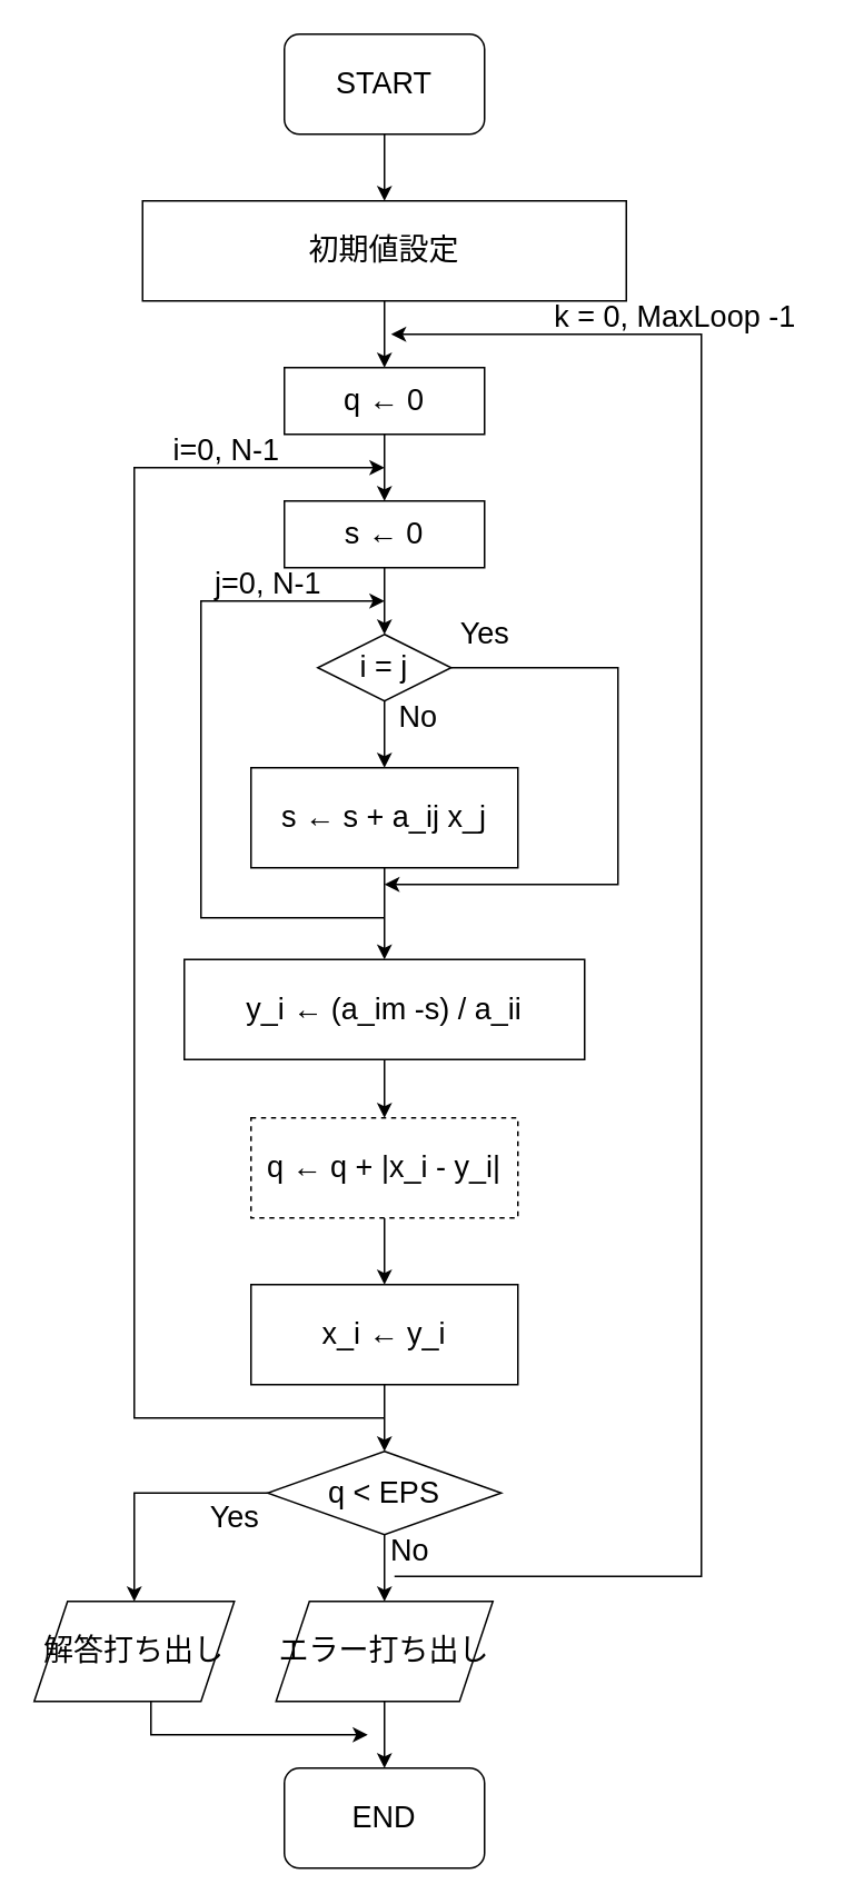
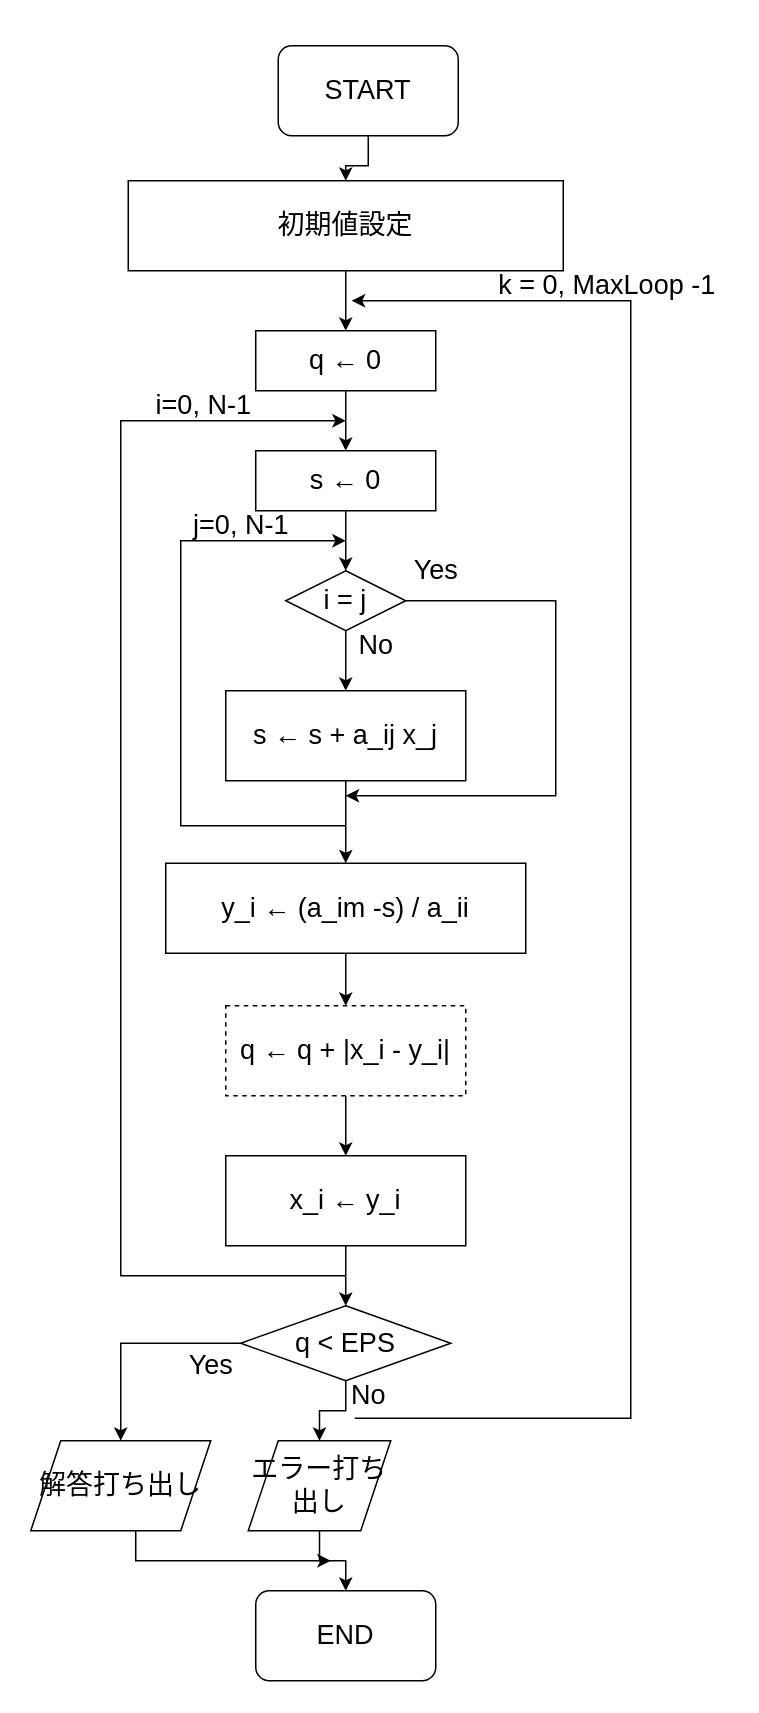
  <mxCell id="0" />
  <mxCell id="1" parent="0" />
  <mxCell id="2" value="END" style="rounded=1;whiteSpace=wrap;html=1;fontSize=18;" vertex="1" parent="1"><mxGeometry x="170" y="1060" width="120" height="60" as="geometry" /></mxCell>
  <mxCell id="3" value="" style="edgeStyle=orthogonalEdgeStyle;rounded=0;orthogonalLoop=1;jettySize=auto;html=1;fontSize=18;" edge="1" parent="1" source="4" target="6"><mxGeometry relative="1" as="geometry" /></mxCell>
- <mxCell id="4" value="START" style="rounded=1;whiteSpace=wrap;html=1;fontSize=18;" vertex="1" parent="1"><mxGeometry x="170" y="20" width="120" height="60" as="geometry" /></mxCell>
+ <mxCell id="4" value="START" style="rounded=1;whiteSpace=wrap;html=1;fontSize=18;" vertex="1" parent="1"><mxGeometry x="185" y="30" width="120" height="60" as="geometry" /></mxCell>
  <mxCell id="5" value="" style="edgeStyle=orthogonalEdgeStyle;rounded=0;orthogonalLoop=1;jettySize=auto;html=1;fontSize=18;" edge="1" parent="1" source="6" target="8"><mxGeometry relative="1" as="geometry" /></mxCell>
  <mxCell id="6" value="初期値設定" style="rounded=0;whiteSpace=wrap;html=1;fontSize=18;" vertex="1" parent="1"><mxGeometry x="85" y="120" width="290" height="60" as="geometry" /></mxCell>
  <mxCell id="7" value="" style="edgeStyle=orthogonalEdgeStyle;rounded=0;orthogonalLoop=1;jettySize=auto;html=1;fontSize=18;" edge="1" parent="1" source="8" target="10"><mxGeometry relative="1" as="geometry" /></mxCell>
  <mxCell id="8" value="q ← 0" style="whiteSpace=wrap;html=1;rounded=0;fontSize=18;" vertex="1" parent="1"><mxGeometry x="170" y="220" width="120" height="40" as="geometry" /></mxCell>
  <mxCell id="9" value="" style="edgeStyle=orthogonalEdgeStyle;rounded=0;orthogonalLoop=1;jettySize=auto;html=1;fontSize=18;" edge="1" parent="1" source="10" target="13"><mxGeometry relative="1" as="geometry" /></mxCell>
  <mxCell id="10" value="s ← 0" style="whiteSpace=wrap;html=1;rounded=0;fontSize=18;" vertex="1" parent="1"><mxGeometry x="170" y="300" width="120" height="40" as="geometry" /></mxCell>
  <mxCell id="11" value="" style="edgeStyle=orthogonalEdgeStyle;rounded=0;orthogonalLoop=1;jettySize=auto;html=1;fontSize=18;" edge="1" parent="1" source="13" target="15"><mxGeometry relative="1" as="geometry" /></mxCell>
  <mxCell id="12" value="" style="edgeStyle=orthogonalEdgeStyle;rounded=0;orthogonalLoop=1;jettySize=auto;html=1;fontSize=18;" edge="1" parent="1" source="13"><mxGeometry relative="1" as="geometry"><mxPoint x="230" y="530" as="targetPoint" /><Array as="points"><mxPoint x="370" y="400" /><mxPoint x="370" y="530" /></Array></mxGeometry></mxCell>
  <mxCell id="13" value="i = j" style="rhombus;whiteSpace=wrap;html=1;rounded=0;fontSize=18;" vertex="1" parent="1"><mxGeometry x="190" y="380" width="80" height="40" as="geometry" /></mxCell>
  <mxCell id="14" value="" style="edgeStyle=orthogonalEdgeStyle;rounded=0;orthogonalLoop=1;jettySize=auto;html=1;fontSize=18;" edge="1" parent="1" source="15" target="17"><mxGeometry relative="1" as="geometry" /></mxCell>
  <mxCell id="15" value="s ← s + a_ij x_j" style="whiteSpace=wrap;html=1;rounded=0;fontSize=18;" vertex="1" parent="1"><mxGeometry x="150" y="460" width="160" height="60" as="geometry" /></mxCell>
  <mxCell id="16" value="" style="edgeStyle=orthogonalEdgeStyle;rounded=0;orthogonalLoop=1;jettySize=auto;html=1;fontSize=18;" edge="1" parent="1" source="17" target="19"><mxGeometry relative="1" as="geometry" /></mxCell>
  <mxCell id="17" value="y_i ← (a_im -s) / a_ii" style="whiteSpace=wrap;html=1;rounded=0;fontSize=18;" vertex="1" parent="1"><mxGeometry x="110" y="575" width="240" height="60" as="geometry" /></mxCell>
  <mxCell id="18" value="" style="edgeStyle=orthogonalEdgeStyle;rounded=0;orthogonalLoop=1;jettySize=auto;html=1;fontSize=18;" edge="1" parent="1" source="19" target="23"><mxGeometry relative="1" as="geometry" /></mxCell>
  <mxCell id="19" value="q ← q + |x_i - y_i|" style="whiteSpace=wrap;html=1;rounded=0;fontSize=18;dashed=1;" vertex="1" parent="1"><mxGeometry x="150" y="670" width="160" height="60" as="geometry" /></mxCell>
  <mxCell id="20" value="" style="endArrow=classic;html=1;rounded=0;fontSize=18;" edge="1" parent="1"><mxGeometry width="50" height="50" relative="1" as="geometry"><mxPoint x="230" y="550" as="sourcePoint" /><mxPoint x="230" y="360" as="targetPoint" /><Array as="points"><mxPoint x="120" y="550" /><mxPoint x="120" y="360" /></Array></mxGeometry></mxCell>
  <mxCell id="21" value="j=0, N-1" style="text;html=1;align=center;verticalAlign=middle;resizable=0;points=[];autosize=1;fontSize=18;" vertex="1" parent="1"><mxGeometry x="120" y="335" width="80" height="30" as="geometry" /></mxCell>
  <mxCell id="22" value="" style="edgeStyle=orthogonalEdgeStyle;rounded=0;orthogonalLoop=1;jettySize=auto;html=1;fontSize=18;" edge="1" parent="1" source="23" target="26"><mxGeometry relative="1" as="geometry" /></mxCell>
  <mxCell id="23" value="x_i ← y_i" style="whiteSpace=wrap;html=1;rounded=0;fontSize=18;" vertex="1" parent="1"><mxGeometry x="150" y="770" width="160" height="60" as="geometry" /></mxCell>
  <mxCell id="24" value="" style="edgeStyle=orthogonalEdgeStyle;rounded=0;orthogonalLoop=1;jettySize=auto;html=1;fontSize=18;" edge="1" parent="1" source="26" target="28"><mxGeometry relative="1" as="geometry" /></mxCell>
  <mxCell id="25" value="" style="edgeStyle=orthogonalEdgeStyle;rounded=0;orthogonalLoop=1;jettySize=auto;html=1;fontSize=18;" edge="1" parent="1" source="26" target="30"><mxGeometry relative="1" as="geometry" /></mxCell>
  <mxCell id="26" value="q &amp;lt; EPS" style="rhombus;whiteSpace=wrap;html=1;rounded=0;fontSize=18;" vertex="1" parent="1"><mxGeometry x="160" y="870" width="140" height="50" as="geometry" /></mxCell>
  <mxCell id="27" value="" style="edgeStyle=orthogonalEdgeStyle;rounded=0;orthogonalLoop=1;jettySize=auto;html=1;fontSize=18;" edge="1" parent="1" source="28"><mxGeometry relative="1" as="geometry"><mxPoint x="220" y="1040" as="targetPoint" /><Array as="points"><mxPoint x="90" y="1040" /></Array></mxGeometry></mxCell>
  <mxCell id="28" value="解答打ち出し" style="shape=parallelogram;perimeter=parallelogramPerimeter;whiteSpace=wrap;html=1;fixedSize=1;rounded=0;fontSize=18;" vertex="1" parent="1"><mxGeometry x="20" y="960" width="120" height="60" as="geometry" /></mxCell>
  <mxCell id="29" value="" style="edgeStyle=orthogonalEdgeStyle;rounded=0;orthogonalLoop=1;jettySize=auto;html=1;fontSize=18;" edge="1" parent="1" source="30" target="2"><mxGeometry relative="1" as="geometry" /></mxCell>
- <mxCell id="30" value="エラー打ち出し" style="shape=parallelogram;perimeter=parallelogramPerimeter;whiteSpace=wrap;html=1;fixedSize=1;rounded=0;fontSize=18;" vertex="1" parent="1"><mxGeometry x="165" y="960" width="130" height="60" as="geometry" /></mxCell>
+ <mxCell id="30" value="エラー打ち出し" style="shape=parallelogram;perimeter=parallelogramPerimeter;whiteSpace=wrap;html=1;fixedSize=1;rounded=0;fontSize=18;" vertex="1" parent="1"><mxGeometry x="165" y="960" width="95" height="60" as="geometry" /></mxCell>
  <mxCell id="31" value="Yes" style="text;html=1;align=center;verticalAlign=middle;resizable=0;points=[];autosize=1;fontSize=18;" vertex="1" parent="1"><mxGeometry x="120" y="895" width="40" height="30" as="geometry" /></mxCell>
  <mxCell id="32" value="No" style="text;html=1;align=center;verticalAlign=middle;resizable=0;points=[];autosize=1;fontSize=18;" vertex="1" parent="1"><mxGeometry x="225" y="915" width="40" height="30" as="geometry" /></mxCell>
  <mxCell id="33" value="No" style="text;html=1;align=center;verticalAlign=middle;resizable=0;points=[];autosize=1;fontSize=18;" vertex="1" parent="1"><mxGeometry x="230" y="415" width="40" height="30" as="geometry" /></mxCell>
  <mxCell id="34" value="Yes" style="text;html=1;align=center;verticalAlign=middle;resizable=0;points=[];autosize=1;fontSize=18;" vertex="1" parent="1"><mxGeometry x="270" y="365" width="40" height="30" as="geometry" /></mxCell>
  <mxCell id="35" value="" style="endArrow=classic;html=1;rounded=0;fontSize=18;exitX=0.275;exitY=1;exitDx=0;exitDy=0;exitPerimeter=0;" edge="1" parent="1" source="32"><mxGeometry width="50" height="50" relative="1" as="geometry"><mxPoint x="245" y="953" as="sourcePoint" /><mxPoint x="234" y="200" as="targetPoint" /><Array as="points"><mxPoint x="420" y="945" /><mxPoint x="420" y="200" /></Array></mxGeometry></mxCell>
  <mxCell id="36" value="k = 0, MaxLoop -1" style="text;html=1;align=center;verticalAlign=middle;resizable=0;points=[];autosize=1;fontSize=18;" vertex="1" parent="1"><mxGeometry x="324" y="175" width="160" height="30" as="geometry" /></mxCell>
  <mxCell id="37" value="" style="endArrow=classic;html=1;rounded=0;fontSize=18;" edge="1" parent="1"><mxGeometry width="50" height="50" relative="1" as="geometry"><mxPoint x="230" y="850" as="sourcePoint" /><mxPoint x="230" y="280" as="targetPoint" /><Array as="points"><mxPoint x="80" y="850" /><mxPoint x="80" y="280" /></Array></mxGeometry></mxCell>
  <mxCell id="38" value="i=0, N-1" style="text;html=1;align=center;verticalAlign=middle;resizable=0;points=[];autosize=1;fontSize=18;" vertex="1" parent="1"><mxGeometry x="95" y="255" width="80" height="30" as="geometry" /></mxCell>
